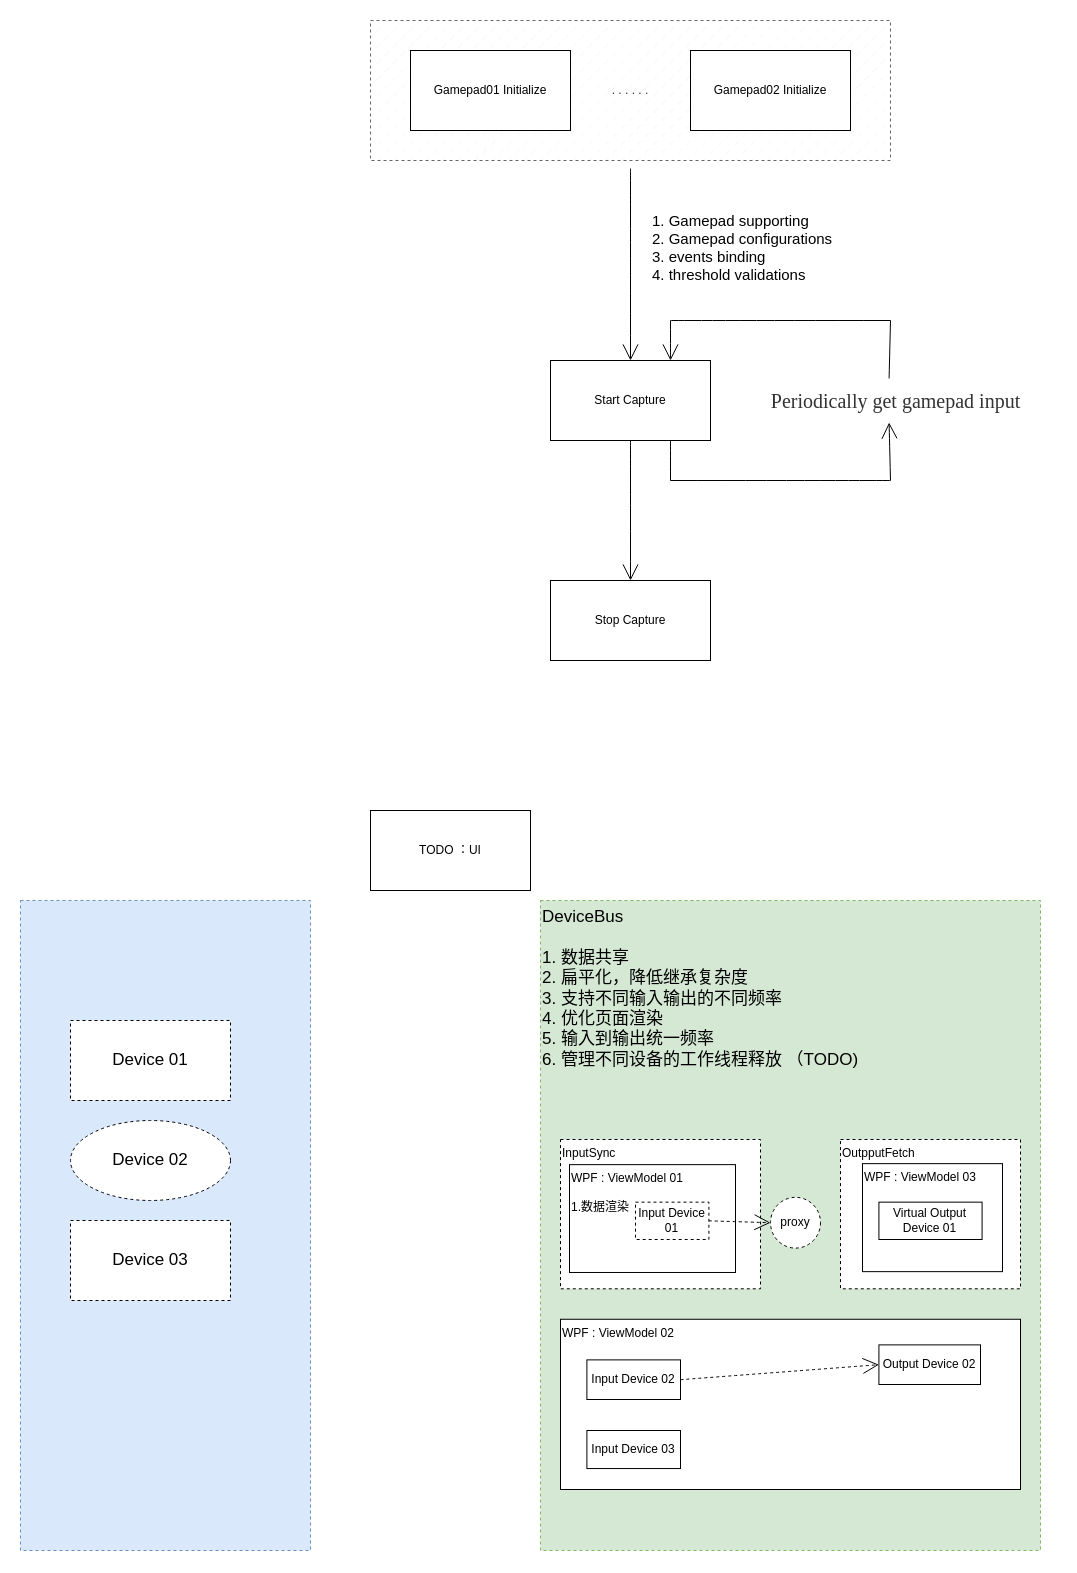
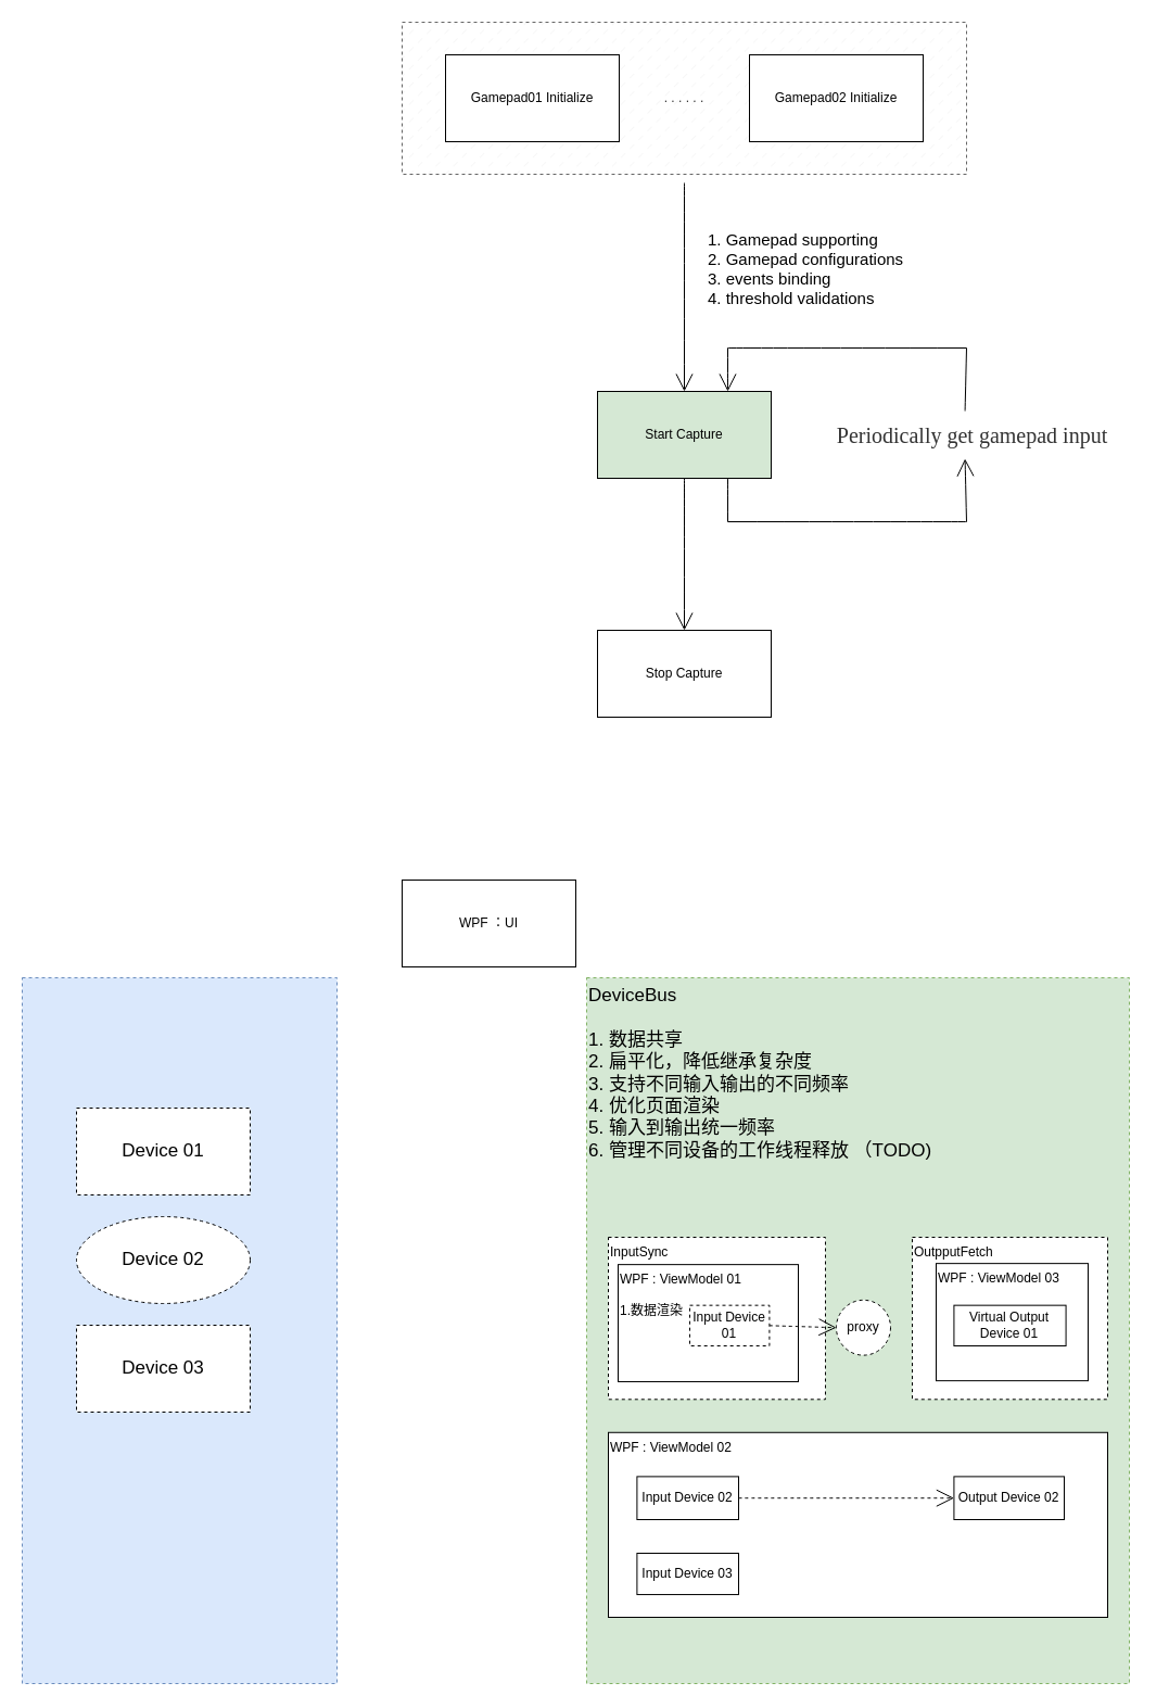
  <mxCell id="0" />
  <mxCell id="1" parent="0" />
  <mxCell id="2" style="edgeStyle=none;curved=1;rounded=0;orthogonalLoop=1;jettySize=auto;html=1;entryX=0.5;entryY=0;entryDx=0;entryDy=0;endArrow=open;startSize=14;endSize=14;sourcePerimeterSpacing=8;targetPerimeterSpacing=8;" parent="1" source="4" target="7" edge="1"><mxGeometry relative="1" as="geometry" /></mxCell>
  <mxCell id="3" value="1. Gamepad supporting&lt;br style=&quot;font-size: 15px;&quot;&gt;2. Gamepad configurations&lt;br style=&quot;font-size: 15px;&quot;&gt;3. events binding&lt;br style=&quot;font-size: 15px;&quot;&gt;4. threshold validations" style="edgeLabel;html=1;align=left;verticalAlign=middle;resizable=0;points=[];fontSize=15;labelBackgroundColor=default;" parent="2" vertex="1" connectable="0"><mxGeometry x="-0.667" y="4" relative="1" as="geometry"><mxPoint x="16" y="46" as="offset" /></mxGeometry></mxCell>
  <mxCell id="4" value=". . . . . ." style="whiteSpace=wrap;html=1;fillColor=#f5f5f5;fontColor=#333333;strokeColor=#666666;fillStyle=dashed;dashed=1;" parent="1" vertex="1"><mxGeometry x="370" y="20" width="520" height="140" as="geometry" /></mxCell>
  <mxCell id="5" value="Gamepad01 Initialize" style="rounded=0;whiteSpace=wrap;html=1;" parent="1" vertex="1"><mxGeometry x="410" y="50" width="160" height="80" as="geometry" /></mxCell>
  <mxCell id="6" style="edgeStyle=none;curved=1;rounded=0;orthogonalLoop=1;jettySize=auto;html=1;exitX=0.5;exitY=1;exitDx=0;exitDy=0;entryX=0.5;entryY=0;entryDx=0;entryDy=0;fontSize=15;endArrow=open;startSize=14;endSize=14;sourcePerimeterSpacing=8;targetPerimeterSpacing=8;" parent="1" source="7" target="8" edge="1"><mxGeometry relative="1" as="geometry" /></mxCell>
- <mxCell id="7" value="Start Capture" style="rounded=0;whiteSpace=wrap;html=1;" parent="1" vertex="1"><mxGeometry x="550" y="360" width="160" height="80" as="geometry" /></mxCell>
+ <mxCell id="7" value="Start Capture" style="rounded=0;whiteSpace=wrap;html=1;fillColor=#d5e8d4;" parent="1" vertex="1"><mxGeometry x="550" y="360" width="160" height="80" as="geometry" /></mxCell>
  <mxCell id="8" value="Stop Capture" style="rounded=0;whiteSpace=wrap;html=1;" parent="1" vertex="1"><mxGeometry x="550" y="580" width="160" height="80" as="geometry" /></mxCell>
  <mxCell id="9" value="Gamepad02 Initialize" style="rounded=0;whiteSpace=wrap;html=1;" parent="1" vertex="1"><mxGeometry x="690" y="50" width="160" height="80" as="geometry" /></mxCell>
  <mxCell id="10" value="&lt;span style=&quot;color: rgb(51, 51, 51); font-family: PingFangSC-Medium; font-size: 20px; text-align: start; background-color: rgb(255, 255, 255);&quot;&gt;Periodically get gamepad input&lt;/span&gt;" style="text;html=1;align=center;verticalAlign=middle;resizable=0;points=[];autosize=1;strokeColor=none;fillColor=none;fontSize=15;" parent="1" vertex="1"><mxGeometry x="735" y="380" width="320" height="40" as="geometry" /></mxCell>
  <mxCell id="11" value="" style="group" parent="1" vertex="1" connectable="0"><mxGeometry x="670" y="480" width="220" as="geometry" /></mxCell>
  <mxCell id="12" value="" style="edgeStyle=none;orthogonalLoop=1;jettySize=auto;html=1;rounded=0;fontSize=15;endArrow=none;startSize=14;endSize=14;sourcePerimeterSpacing=8;targetPerimeterSpacing=8;curved=1;endFill=0;exitX=0.75;exitY=1;exitDx=0;exitDy=0;" parent="11" source="7" edge="1"><mxGeometry width="140" relative="1" as="geometry"><mxPoint x="10" as="sourcePoint" /><mxPoint as="targetPoint" /><Array as="points" /></mxGeometry></mxCell>
  <mxCell id="13" value="" style="edgeStyle=none;orthogonalLoop=1;jettySize=auto;html=1;rounded=0;fontSize=15;endArrow=none;startSize=14;endSize=14;sourcePerimeterSpacing=8;targetPerimeterSpacing=8;curved=1;endFill=0;" parent="11" edge="1"><mxGeometry width="140" relative="1" as="geometry"><mxPoint x="220" as="sourcePoint" /><mxPoint as="targetPoint" /><Array as="points" /></mxGeometry></mxCell>
  <mxCell id="14" value="" style="edgeStyle=none;orthogonalLoop=1;jettySize=auto;html=1;rounded=0;fontSize=15;endArrow=none;startSize=14;endSize=14;sourcePerimeterSpacing=8;targetPerimeterSpacing=8;curved=1;endFill=0;exitX=0.48;exitY=1.05;exitDx=0;exitDy=0;exitPerimeter=0;startArrow=open;startFill=0;" parent="11" source="10" edge="1"><mxGeometry width="140" relative="1" as="geometry"><mxPoint x="220" y="-40" as="sourcePoint" /><mxPoint x="220" as="targetPoint" /><Array as="points" /></mxGeometry></mxCell>
  <mxCell id="15" value="" style="edgeStyle=none;orthogonalLoop=1;jettySize=auto;html=1;rounded=0;fontSize=15;startArrow=none;startFill=0;endArrow=none;endFill=0;startSize=14;endSize=14;sourcePerimeterSpacing=8;targetPerimeterSpacing=8;curved=1;" parent="1" edge="1"><mxGeometry width="140" relative="1" as="geometry"><mxPoint x="670" y="320" as="sourcePoint" /><mxPoint x="890" y="320" as="targetPoint" /><Array as="points" /></mxGeometry></mxCell>
  <mxCell id="16" value="" style="edgeStyle=none;orthogonalLoop=1;jettySize=auto;html=1;rounded=0;fontSize=15;startArrow=none;startFill=0;endArrow=none;endFill=0;startSize=14;endSize=14;sourcePerimeterSpacing=8;targetPerimeterSpacing=8;curved=1;exitX=0.48;exitY=-0.05;exitDx=0;exitDy=0;exitPerimeter=0;" parent="1" source="10" edge="1"><mxGeometry width="140" relative="1" as="geometry"><mxPoint x="680" y="330" as="sourcePoint" /><mxPoint x="890" y="320" as="targetPoint" /><Array as="points" /></mxGeometry></mxCell>
  <mxCell id="17" value="" style="edgeStyle=none;orthogonalLoop=1;jettySize=auto;html=1;rounded=0;fontSize=15;startArrow=open;startFill=0;endArrow=none;endFill=0;startSize=14;endSize=14;sourcePerimeterSpacing=8;targetPerimeterSpacing=8;curved=1;" parent="1" edge="1"><mxGeometry width="140" relative="1" as="geometry"><mxPoint x="670" y="360" as="sourcePoint" /><mxPoint x="670" y="320" as="targetPoint" /><Array as="points" /></mxGeometry></mxCell>
- <mxCell id="18" value="TODO ：UI" style="rounded=0;whiteSpace=wrap;html=1;" vertex="1" parent="1"><mxGeometry x="370" y="810" width="160" height="80" as="geometry" /></mxCell>
+ <mxCell id="18" value="WPF ：UI" style="rounded=0;whiteSpace=wrap;html=1;" vertex="1" parent="1"><mxGeometry x="370" y="810" width="160" height="80" as="geometry" /></mxCell>
  <mxCell id="19" value="DeviceBus&lt;br style=&quot;font-size: 17px;&quot;&gt;&lt;br style=&quot;font-size: 17px;&quot;&gt;1. 数据共享&lt;br style=&quot;font-size: 17px;&quot;&gt;2. 扁平化，降低继承复杂度&lt;br style=&quot;font-size: 17px;&quot;&gt;3. 支持不同输入输出的不同频率&lt;br style=&quot;font-size: 17px;&quot;&gt;4. 优化页面渲染&lt;br style=&quot;font-size: 17px;&quot;&gt;5. 输入到输出统一频率&lt;br&gt;6. 管理不同设备的工作线程释放 （TODO)" style="rounded=0;whiteSpace=wrap;html=1;fillColor=#d5e8d4;dashed=1;strokeColor=#82b366;align=left;verticalAlign=top;fontSize=17;container=0;" vertex="1" parent="1"><mxGeometry x="540" y="900.004" width="500" height="650" as="geometry" /></mxCell>
  <mxCell id="20" value="" style="group" vertex="1" connectable="0" parent="1"><mxGeometry x="560" y="1138.999" width="460" height="350" as="geometry" /></mxCell>
  <mxCell id="21" value="OutpputFetch" style="rounded=0;whiteSpace=wrap;html=1;dashed=1;fillColor=default;align=left;verticalAlign=top;container=0;" vertex="1" parent="20"><mxGeometry x="280" width="180" height="149.297" as="geometry" /></mxCell>
  <mxCell id="22" value="InputSync" style="rounded=0;whiteSpace=wrap;html=1;dashed=1;fillColor=default;align=left;verticalAlign=top;container=0;" vertex="1" parent="20"><mxGeometry width="200" height="149.297" as="geometry" /></mxCell>
  <mxCell id="23" value="WPF : ViewModel 01&lt;br&gt;&lt;br&gt;1.数据渲染" style="rounded=0;whiteSpace=wrap;html=1;fillColor=default;align=left;verticalAlign=top;container=0;" vertex="1" parent="20"><mxGeometry x="9" y="25.141" width="166" height="107.837" as="geometry" /></mxCell>
  <mxCell id="24" value="Input Device 01" style="rounded=0;whiteSpace=wrap;html=1;container=0;dashed=1;" vertex="1" parent="20"><mxGeometry x="75" y="62.66" width="73.42" height="37.34" as="geometry" /></mxCell>
  <mxCell id="25" value="WPF : ViewModel 03&lt;br&gt;" style="rounded=0;whiteSpace=wrap;html=1;fillColor=default;align=left;verticalAlign=top;container=0;" vertex="1" parent="20"><mxGeometry x="302" y="24.141" width="140" height="108" as="geometry" /></mxCell>
  <mxCell id="26" value="Virtual Output Device 01" style="rounded=0;whiteSpace=wrap;html=1;container=0;" vertex="1" parent="20"><mxGeometry x="318.42" y="62.66" width="103.16" height="37.34" as="geometry" /></mxCell>
  <mxCell id="27" value="WPF : ViewModel 02" style="rounded=0;whiteSpace=wrap;html=1;fillColor=default;align=left;verticalAlign=top;container=0;" vertex="1" parent="20"><mxGeometry y="179.77" width="460" height="170.23" as="geometry" /></mxCell>
  <mxCell id="28" value="proxy" style="ellipse;whiteSpace=wrap;html=1;dashed=1;fillColor=default;container=0;" vertex="1" parent="20"><mxGeometry x="210" y="57.834" width="50" height="50.781" as="geometry" /></mxCell>
  <mxCell id="29" value="" style="edgeStyle=none;curved=1;rounded=0;orthogonalLoop=1;jettySize=auto;html=1;exitX=1;exitY=0.5;exitDx=0;exitDy=0;entryX=0;entryY=0.5;entryDx=0;entryDy=0;endArrow=open;startSize=14;endSize=14;sourcePerimeterSpacing=8;dashed=1;endFill=0;" edge="1" parent="20" source="24" target="28"><mxGeometry relative="1" as="geometry"><mxPoint x="177.2" y="83.141" as="sourcePoint" /><mxPoint x="511.87" y="83.141" as="targetPoint" /></mxGeometry></mxCell>
  <mxCell id="30" value="Input Device 02" style="rounded=0;whiteSpace=wrap;html=1;container=0;" vertex="1" parent="20"><mxGeometry x="26.4" y="220.39" width="93.6" height="39.61" as="geometry" /></mxCell>
  <mxCell id="31" value="Input Device 03" style="rounded=0;whiteSpace=wrap;html=1;container=0;" vertex="1" parent="20"><mxGeometry x="26.4" y="291" width="93.6" height="38.05" as="geometry" /></mxCell>
- <mxCell id="32" value="Output Device 02" style="rounded=0;whiteSpace=wrap;html=1;container=0;" vertex="1" parent="20"><mxGeometry x="318.42" y="205.39" width="101.58" height="39.61" as="geometry" /></mxCell>
+ <mxCell id="32" value="Output Device 02" style="rounded=0;whiteSpace=wrap;html=1;container=0;" vertex="1" parent="20"><mxGeometry x="318.42" y="220.39" width="101.58" height="39.61" as="geometry" /></mxCell>
  <mxCell id="33" style="edgeStyle=none;curved=1;rounded=0;orthogonalLoop=1;jettySize=auto;html=1;exitX=1;exitY=0.5;exitDx=0;exitDy=0;entryX=0;entryY=0.5;entryDx=0;entryDy=0;dashed=1;endArrow=open;startSize=14;endSize=14;sourcePerimeterSpacing=8;targetPerimeterSpacing=8;" edge="1" parent="20" source="30" target="32"><mxGeometry relative="1" as="geometry" /></mxCell>
  <mxCell id="34" value="" style="rounded=0;whiteSpace=wrap;html=1;dashed=1;fontSize=17;fillColor=#dae8fc;strokeColor=#6c8ebf;" vertex="1" parent="1"><mxGeometry x="20" y="900" width="290" height="650" as="geometry" /></mxCell>
  <mxCell id="35" value="Device 01" style="rounded=0;whiteSpace=wrap;html=1;dashed=1;fontSize=17;fillColor=default;" vertex="1" parent="1"><mxGeometry x="70" y="1020" width="160" height="80" as="geometry" /></mxCell>
  <mxCell id="36" value="Device 03" style="rounded=0;whiteSpace=wrap;html=1;dashed=1;fontSize=17;fillColor=default;" vertex="1" parent="1"><mxGeometry x="70" y="1220" width="160" height="80" as="geometry" /></mxCell>
  <mxCell id="37" value="Device 02" style="ellipse;whiteSpace=wrap;html=1;dashed=1;fontSize=17;fillColor=default;" vertex="1" parent="1"><mxGeometry x="70" y="1120" width="160" height="80" as="geometry" /></mxCell>
